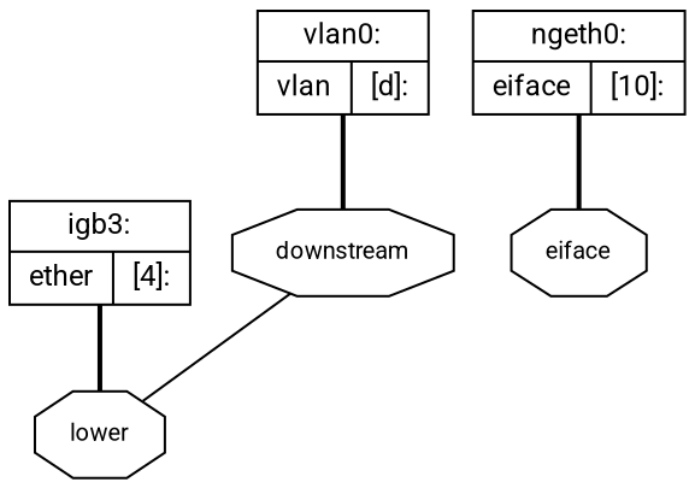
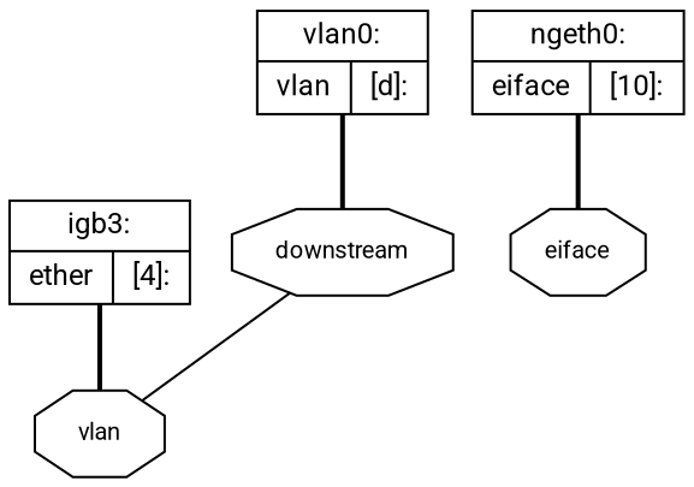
  graph {
    fontname=Roboto
    node [fontname=Roboto fontsize=12 shape=record]
    edge [fontname=Roboto style=bold weight=2.0]
    n1 [label="{igb3:|{ether|[4]:}}"]
-   n2 [fontsize=10 label=lower shape=octagon]
+   n2 [fontsize=10 label=vlan shape=octagon]
    n3 [label="{vlan0:|{vlan|[d]:}}"]
    n4 [fontsize=10 label=downstream shape=octagon]
    n5 [label="{ngeth0:|{eiface|[10]:}}"]
    n6 [fontsize=10 label=eiface shape=octagon]
    subgraph sub_1 {
    }
    subgraph sub_2 {
      n1
      n2
    }
    subgraph sub_3 {
      n3
      n4
    }
    subgraph sub_4 {
      n5
      n6
    }
    subgraph sub_5 {
    }
    subgraph sub_6 {
    }
    subgraph sub_7 {
    }
    subgraph sub_8 {
    }
    subgraph sub_9 {
    }
    subgraph sub_10 {
    }
    subgraph sub_11 {
    }
    subgraph sub_12 {
    }
    subgraph cluster_13 {
      bgcolor=pink
    }
    n1 -- n2
    n3 -- n4
    n4 -- n2 [weight=1.0 style=""]
    n5 -- n6
  }
